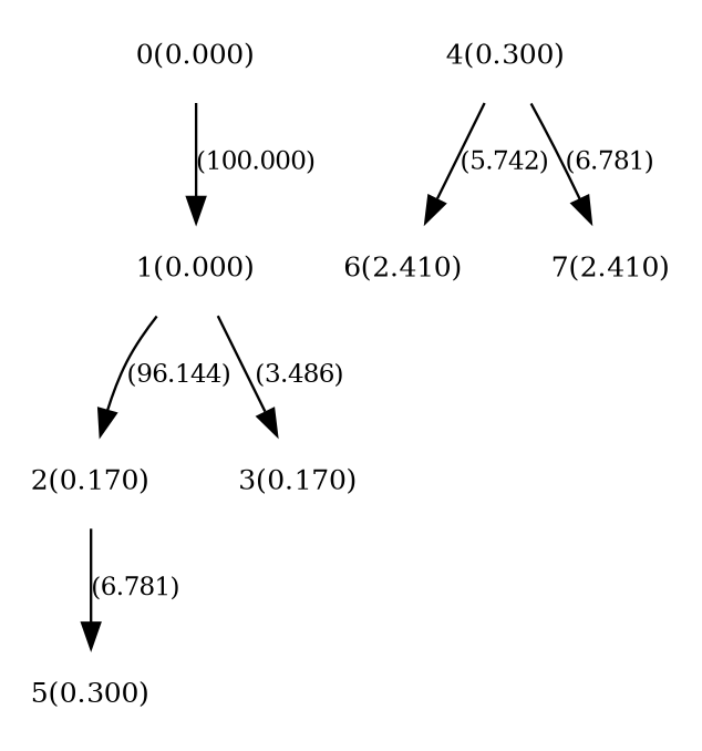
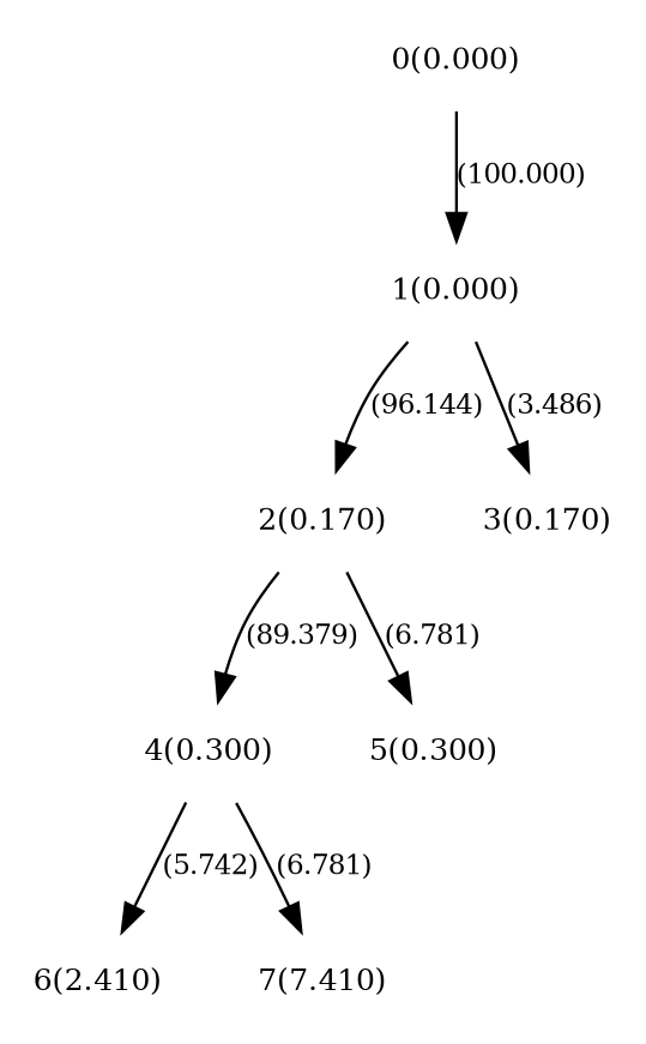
  digraph {
    rankdir=TB
    node [fontsize=11 shape=plaintext]
    edge [fontsize=10]
    n1 [label="0(0.000)"]
    n2 [label="1(0.000)"]
    n3 [label="2(0.170)"]
    n4 [label="3(0.170)"]
    n5 [label="4(0.300)"]
    n6 [label="5(0.300)"]
    n7 [label="6(2.410)"]
-   n8 [label="7(2.410)"]
+   n8 [label="7(7.410)"]
    n1 -> n2 [label="(100.000)"]
    n2 -> n3 [label="(96.144)"]
    n2 -> n4 [label="(3.486)"]
+   n3 -> n5 [label="(89.379)"]
    n3 -> n6 [label="(6.781)"]
    n5 -> n7 [label="(5.742)"]
    n5 -> n8 [label="(6.781)"]
  }
